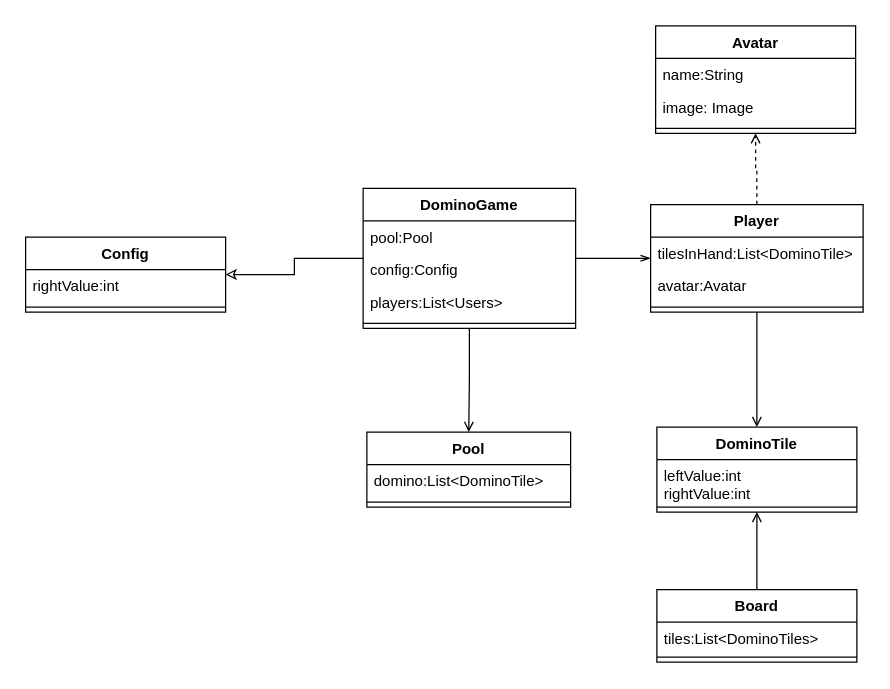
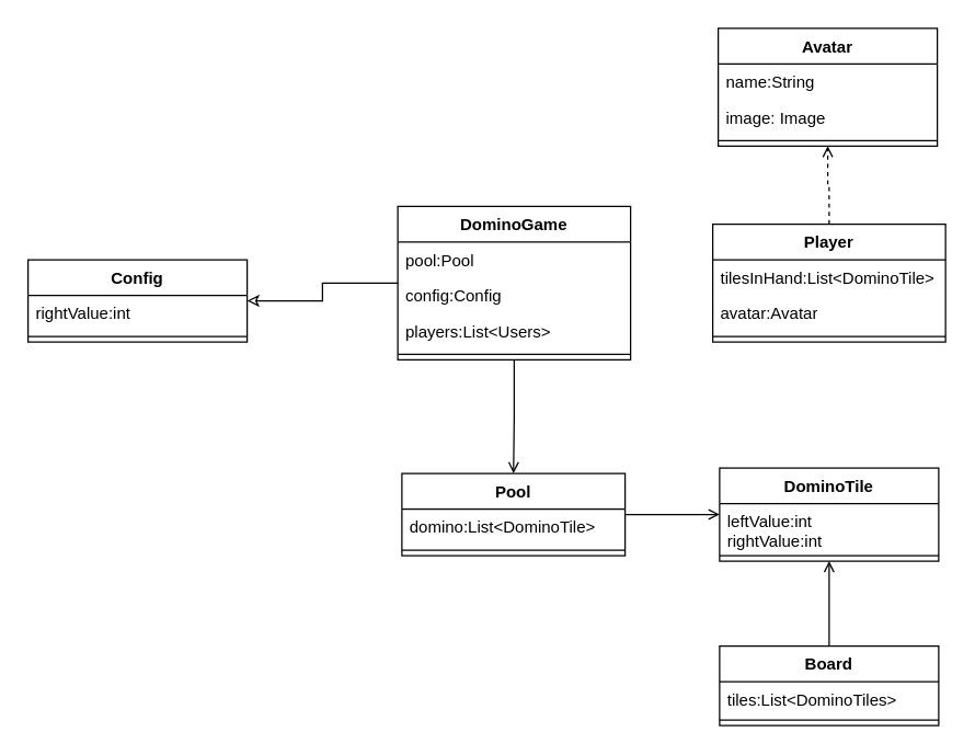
  <mxCell id="0" />
  <mxCell id="1" parent="0" />
+ <mxCell id="2" style="edgeStyle=orthogonalEdgeStyle;rounded=0;orthogonalLoop=1;jettySize=auto;html=1;endArrow=open;endFill=0;" edge="1" parent="1" source="3" target="12"><mxGeometry relative="1" as="geometry" /></mxCell>
  <mxCell id="3" value="Pool" style="swimlane;fontStyle=1;align=center;verticalAlign=top;childLayout=stackLayout;horizontal=1;startSize=26;horizontalStack=0;resizeParent=1;resizeParentMax=0;resizeLast=0;collapsible=1;marginBottom=0;whiteSpace=wrap;html=1;" vertex="1" parent="1"><mxGeometry x="293" y="345" width="163" height="60" as="geometry" /></mxCell>
  <mxCell id="4" value="domino:List&amp;lt;DominoTile&amp;gt;" style="text;strokeColor=none;fillColor=none;align=left;verticalAlign=top;spacingLeft=4;spacingRight=4;overflow=hidden;rotatable=0;points=[[0,0.5],[1,0.5]];portConstraint=eastwest;whiteSpace=wrap;html=1;" vertex="1" parent="3"><mxGeometry y="26" width="163" height="26" as="geometry" /></mxCell>
  <mxCell id="5" value="" style="line;strokeWidth=1;fillColor=none;align=left;verticalAlign=middle;spacingTop=-1;spacingLeft=3;spacingRight=3;rotatable=0;labelPosition=right;points=[];portConstraint=eastwest;strokeColor=inherit;" vertex="1" parent="3"><mxGeometry y="52" width="163" height="8" as="geometry" /></mxCell>
- <mxCell id="6" style="edgeStyle=orthogonalEdgeStyle;rounded=0;orthogonalLoop=1;jettySize=auto;html=1;endArrow=open;endFill=0;" edge="1" parent="1" source="8" target="12"><mxGeometry relative="1" as="geometry" /></mxCell>
  <mxCell id="7" style="edgeStyle=orthogonalEdgeStyle;rounded=0;orthogonalLoop=1;jettySize=auto;html=1;endArrow=open;endFill=0;dashed=1;" edge="1" parent="1" source="8" target="15"><mxGeometry relative="1" as="geometry" /></mxCell>
  <mxCell id="8" value="Player" style="swimlane;fontStyle=1;align=center;verticalAlign=top;childLayout=stackLayout;horizontal=1;startSize=26;horizontalStack=0;resizeParent=1;resizeParentMax=0;resizeLast=0;collapsible=1;marginBottom=0;whiteSpace=wrap;html=1;" vertex="1" parent="1"><mxGeometry x="520" y="163" width="170" height="86" as="geometry"><mxRectangle x="630" y="183" width="80" height="30" as="alternateBounds" /></mxGeometry></mxCell>
  <mxCell id="9" value="tilesInHand:List&amp;lt;DominoTile&amp;gt;" style="text;strokeColor=none;fillColor=none;align=left;verticalAlign=top;spacingLeft=4;spacingRight=4;overflow=hidden;rotatable=0;points=[[0,0.5],[1,0.5]];portConstraint=eastwest;whiteSpace=wrap;html=1;" vertex="1" parent="8"><mxGeometry y="26" width="170" height="26" as="geometry" /></mxCell>
  <mxCell id="10" value="avatar:Avatar" style="text;strokeColor=none;fillColor=none;align=left;verticalAlign=top;spacingLeft=4;spacingRight=4;overflow=hidden;rotatable=0;points=[[0,0.5],[1,0.5]];portConstraint=eastwest;whiteSpace=wrap;html=1;" vertex="1" parent="8"><mxGeometry y="52" width="170" height="26" as="geometry" /></mxCell>
  <mxCell id="11" value="" style="line;strokeWidth=1;fillColor=none;align=left;verticalAlign=middle;spacingTop=-1;spacingLeft=3;spacingRight=3;rotatable=0;labelPosition=right;points=[];portConstraint=eastwest;strokeColor=inherit;" vertex="1" parent="8"><mxGeometry y="78" width="170" height="8" as="geometry" /></mxCell>
  <mxCell id="12" value="DominoTile" style="swimlane;fontStyle=1;align=center;verticalAlign=top;childLayout=stackLayout;horizontal=1;startSize=26;horizontalStack=0;resizeParent=1;resizeParentMax=0;resizeLast=0;collapsible=1;marginBottom=0;whiteSpace=wrap;html=1;" vertex="1" parent="1"><mxGeometry x="525" y="341" width="160" height="68" as="geometry" /></mxCell>
  <mxCell id="13" value="leftValue:int&lt;br&gt;rightValue:int" style="text;strokeColor=none;fillColor=none;align=left;verticalAlign=top;spacingLeft=4;spacingRight=4;overflow=hidden;rotatable=0;points=[[0,0.5],[1,0.5]];portConstraint=eastwest;whiteSpace=wrap;html=1;" vertex="1" parent="12"><mxGeometry y="26" width="160" height="34" as="geometry" /></mxCell>
  <mxCell id="14" value="" style="line;strokeWidth=1;fillColor=none;align=left;verticalAlign=middle;spacingTop=-1;spacingLeft=3;spacingRight=3;rotatable=0;labelPosition=right;points=[];portConstraint=eastwest;strokeColor=inherit;" vertex="1" parent="12"><mxGeometry y="60" width="160" height="8" as="geometry" /></mxCell>
  <mxCell id="15" value="Avatar" style="swimlane;fontStyle=1;align=center;verticalAlign=top;childLayout=stackLayout;horizontal=1;startSize=26;horizontalStack=0;resizeParent=1;resizeParentMax=0;resizeLast=0;collapsible=1;marginBottom=0;whiteSpace=wrap;html=1;" vertex="1" parent="1"><mxGeometry x="524" y="20" width="160" height="86" as="geometry" /></mxCell>
  <mxCell id="16" value="name:String" style="text;strokeColor=none;fillColor=none;align=left;verticalAlign=top;spacingLeft=4;spacingRight=4;overflow=hidden;rotatable=0;points=[[0,0.5],[1,0.5]];portConstraint=eastwest;whiteSpace=wrap;html=1;" vertex="1" parent="15"><mxGeometry y="26" width="160" height="26" as="geometry" /></mxCell>
  <mxCell id="17" value="image: Image" style="text;strokeColor=none;fillColor=none;align=left;verticalAlign=top;spacingLeft=4;spacingRight=4;overflow=hidden;rotatable=0;points=[[0,0.5],[1,0.5]];portConstraint=eastwest;whiteSpace=wrap;html=1;" vertex="1" parent="15"><mxGeometry y="52" width="160" height="26" as="geometry" /></mxCell>
  <mxCell id="18" value="" style="line;strokeWidth=1;fillColor=none;align=left;verticalAlign=middle;spacingTop=-1;spacingLeft=3;spacingRight=3;rotatable=0;labelPosition=right;points=[];portConstraint=eastwest;strokeColor=inherit;" vertex="1" parent="15"><mxGeometry y="78" width="160" height="8" as="geometry" /></mxCell>
  <mxCell id="19" value="Config" style="swimlane;fontStyle=1;align=center;verticalAlign=top;childLayout=stackLayout;horizontal=1;startSize=26;horizontalStack=0;resizeParent=1;resizeParentMax=0;resizeLast=0;collapsible=1;marginBottom=0;whiteSpace=wrap;html=1;" vertex="1" parent="1"><mxGeometry x="20" y="189" width="160" height="60" as="geometry" /></mxCell>
  <mxCell id="20" value="rightValue:int" style="text;strokeColor=none;fillColor=none;align=left;verticalAlign=top;spacingLeft=4;spacingRight=4;overflow=hidden;rotatable=0;points=[[0,0.5],[1,0.5]];portConstraint=eastwest;whiteSpace=wrap;html=1;" vertex="1" parent="19"><mxGeometry y="26" width="160" height="26" as="geometry" /></mxCell>
  <mxCell id="21" value="" style="line;strokeWidth=1;fillColor=none;align=left;verticalAlign=middle;spacingTop=-1;spacingLeft=3;spacingRight=3;rotatable=0;labelPosition=right;points=[];portConstraint=eastwest;strokeColor=inherit;" vertex="1" parent="19"><mxGeometry y="52" width="160" height="8" as="geometry" /></mxCell>
- <mxCell id="22" style="edgeStyle=orthogonalEdgeStyle;rounded=0;orthogonalLoop=1;jettySize=auto;html=1;endArrow=openThin;endFill=0;" edge="1" parent="1" source="25" target="8"><mxGeometry relative="1" as="geometry" /></mxCell>
  <mxCell id="23" style="edgeStyle=orthogonalEdgeStyle;rounded=0;orthogonalLoop=1;jettySize=auto;html=1;endArrow=classic;endFill=0;" edge="1" parent="1" source="25" target="19"><mxGeometry relative="1" as="geometry" /></mxCell>
  <mxCell id="24" style="edgeStyle=orthogonalEdgeStyle;rounded=0;orthogonalLoop=1;jettySize=auto;html=1;endArrow=open;endFill=0;" edge="1" parent="1" source="25" target="3"><mxGeometry relative="1" as="geometry" /></mxCell>
  <mxCell id="25" value="DominoGame" style="swimlane;fontStyle=1;align=center;verticalAlign=top;childLayout=stackLayout;horizontal=1;startSize=26;horizontalStack=0;resizeParent=1;resizeParentMax=0;resizeLast=0;collapsible=1;marginBottom=0;whiteSpace=wrap;html=1;" vertex="1" parent="1"><mxGeometry x="290" y="150" width="170" height="112" as="geometry" /></mxCell>
  <mxCell id="26" value="pool:Pool" style="text;strokeColor=none;fillColor=none;align=left;verticalAlign=top;spacingLeft=4;spacingRight=4;overflow=hidden;rotatable=0;points=[[0,0.5],[1,0.5]];portConstraint=eastwest;whiteSpace=wrap;html=1;" vertex="1" parent="25"><mxGeometry y="26" width="170" height="26" as="geometry" /></mxCell>
  <mxCell id="27" value="config:Config" style="text;strokeColor=none;fillColor=none;align=left;verticalAlign=top;spacingLeft=4;spacingRight=4;overflow=hidden;rotatable=0;points=[[0,0.5],[1,0.5]];portConstraint=eastwest;whiteSpace=wrap;html=1;" vertex="1" parent="25"><mxGeometry y="52" width="170" height="26" as="geometry" /></mxCell>
  <mxCell id="28" value="players:List&amp;lt;Users&amp;gt;" style="text;strokeColor=none;fillColor=none;align=left;verticalAlign=top;spacingLeft=4;spacingRight=4;overflow=hidden;rotatable=0;points=[[0,0.5],[1,0.5]];portConstraint=eastwest;whiteSpace=wrap;html=1;" vertex="1" parent="25"><mxGeometry y="78" width="170" height="26" as="geometry" /></mxCell>
  <mxCell id="29" value="" style="line;strokeWidth=1;fillColor=none;align=left;verticalAlign=middle;spacingTop=-1;spacingLeft=3;spacingRight=3;rotatable=0;labelPosition=right;points=[];portConstraint=eastwest;strokeColor=inherit;" vertex="1" parent="25"><mxGeometry y="104" width="170" height="8" as="geometry" /></mxCell>
  <mxCell id="30" style="edgeStyle=orthogonalEdgeStyle;rounded=0;orthogonalLoop=1;jettySize=auto;html=1;endArrow=open;endFill=0;" edge="1" parent="1" source="31" target="12"><mxGeometry relative="1" as="geometry" /></mxCell>
  <mxCell id="31" value="Board" style="swimlane;fontStyle=1;align=center;verticalAlign=top;childLayout=stackLayout;horizontal=1;startSize=26;horizontalStack=0;resizeParent=1;resizeParentMax=0;resizeLast=0;collapsible=1;marginBottom=0;whiteSpace=wrap;html=1;" vertex="1" parent="1"><mxGeometry x="525" y="471" width="160" height="58" as="geometry" /></mxCell>
  <mxCell id="32" value="tiles:List&amp;lt;DominoTiles&amp;gt;" style="text;strokeColor=none;fillColor=none;align=left;verticalAlign=top;spacingLeft=4;spacingRight=4;overflow=hidden;rotatable=0;points=[[0,0.5],[1,0.5]];portConstraint=eastwest;whiteSpace=wrap;html=1;" vertex="1" parent="31"><mxGeometry y="26" width="160" height="24" as="geometry" /></mxCell>
  <mxCell id="33" value="" style="line;strokeWidth=1;fillColor=none;align=left;verticalAlign=middle;spacingTop=-1;spacingLeft=3;spacingRight=3;rotatable=0;labelPosition=right;points=[];portConstraint=eastwest;strokeColor=inherit;" vertex="1" parent="31"><mxGeometry y="50" width="160" height="8" as="geometry" /></mxCell>
